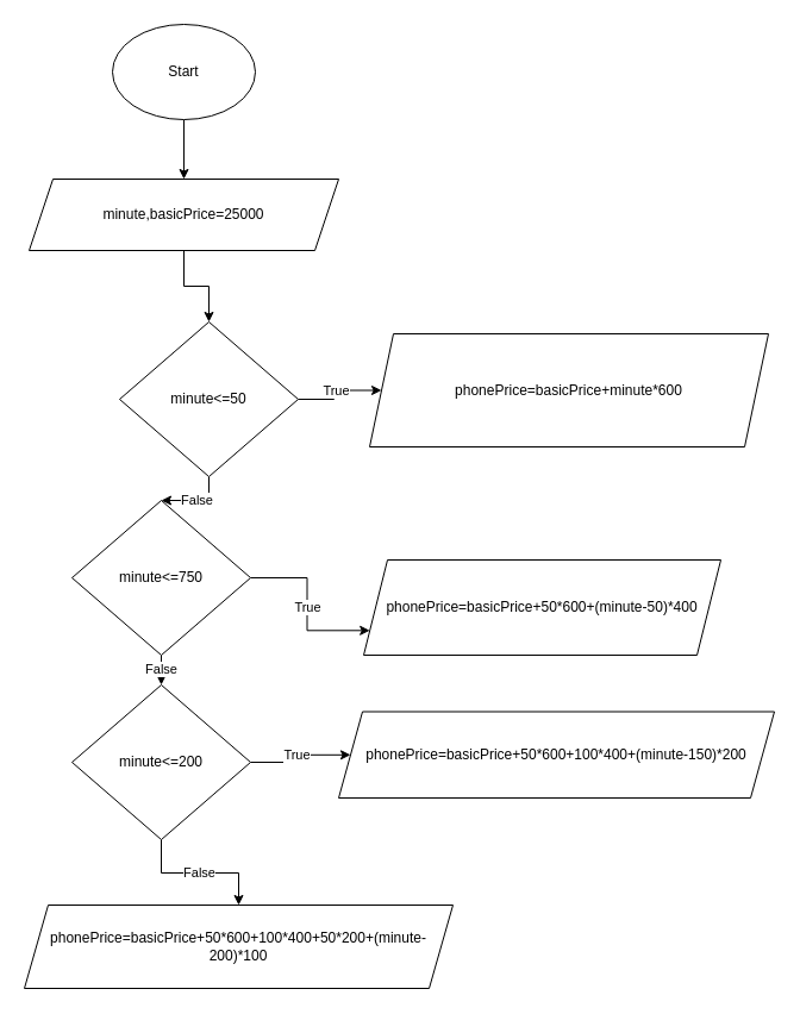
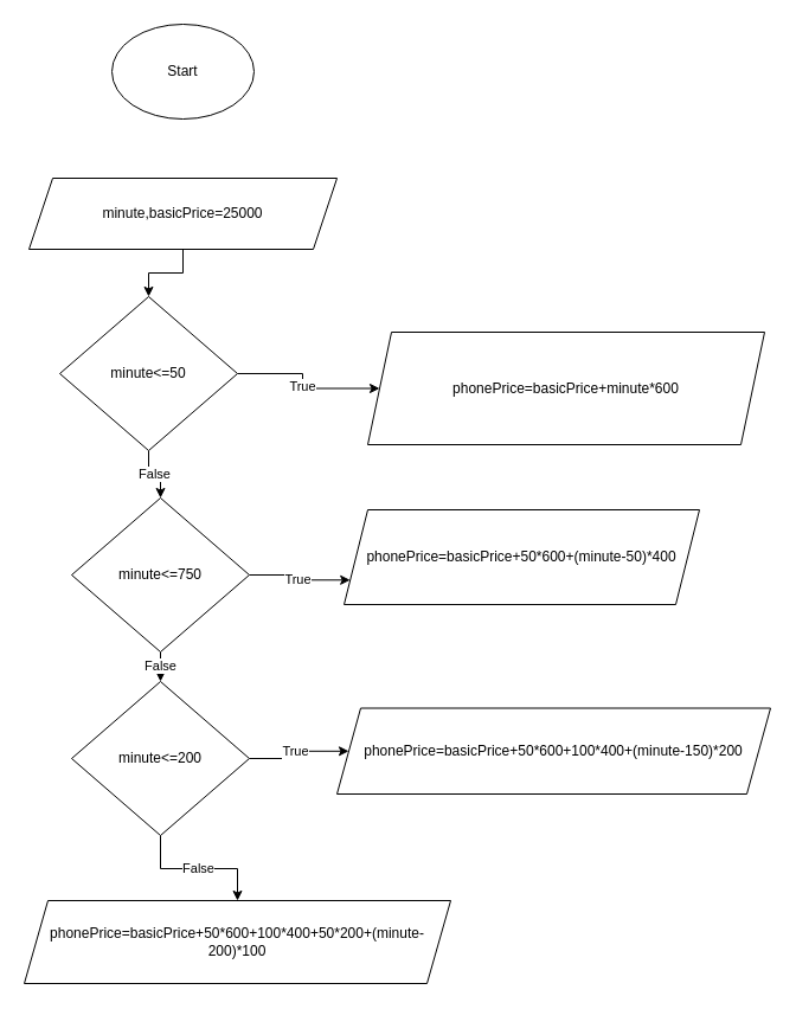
  <mxCell id="0" />
  <mxCell id="1" parent="0" />
- <mxCell id="2" style="edgeStyle=orthogonalEdgeStyle;rounded=0;orthogonalLoop=1;jettySize=auto;html=1;entryX=0.5;entryY=0;entryDx=0;entryDy=0;" parent="1" source="3" target="5" edge="1"><mxGeometry relative="1" as="geometry" /></mxCell>
  <mxCell id="3" value="Start" style="ellipse;whiteSpace=wrap;html=1;" parent="1" vertex="1"><mxGeometry x="94" y="20" width="120" height="80" as="geometry" /></mxCell>
  <mxCell id="4" style="edgeStyle=orthogonalEdgeStyle;rounded=0;orthogonalLoop=1;jettySize=auto;html=1;entryX=0.5;entryY=0;entryDx=0;entryDy=0;" parent="1" source="5" target="8" edge="1"><mxGeometry relative="1" as="geometry" /></mxCell>
  <mxCell id="5" value="minute,basicPrice=25000" style="shape=parallelogram;perimeter=parallelogramPerimeter;whiteSpace=wrap;html=1;fixedSize=1;" parent="1" vertex="1"><mxGeometry x="24" y="150" width="260" height="60" as="geometry" /></mxCell>
  <mxCell id="6" value="False" style="edgeStyle=orthogonalEdgeStyle;rounded=0;orthogonalLoop=1;jettySize=auto;html=1;entryX=0.5;entryY=0;entryDx=0;entryDy=0;" parent="1" source="8" target="14" edge="1"><mxGeometry relative="1" as="geometry" /></mxCell>
  <mxCell id="7" value="True" style="edgeStyle=orthogonalEdgeStyle;rounded=0;orthogonalLoop=1;jettySize=auto;html=1;entryX=0;entryY=0.5;entryDx=0;entryDy=0;" parent="1" source="8" target="15" edge="1"><mxGeometry relative="1" as="geometry" /></mxCell>
- <mxCell id="8" value="minute&amp;lt;=50" style="rhombus;whiteSpace=wrap;html=1;" parent="1" vertex="1"><mxGeometry x="100" y="270" width="150" height="130" as="geometry" /></mxCell>
+ <mxCell id="8" value="minute&amp;lt;=50" style="rhombus;whiteSpace=wrap;html=1;" parent="1" vertex="1"><mxGeometry x="50" y="250" width="150" height="130" as="geometry" /></mxCell>
  <mxCell id="9" value="False" style="edgeStyle=orthogonalEdgeStyle;rounded=0;orthogonalLoop=1;jettySize=auto;html=1;" parent="1" source="11" target="18" edge="1"><mxGeometry relative="1" as="geometry"><Array as="points"><mxPoint x="135" y="733" /><mxPoint x="200" y="733" /></Array></mxGeometry></mxCell>
  <mxCell id="10" value="True" style="edgeStyle=orthogonalEdgeStyle;rounded=0;orthogonalLoop=1;jettySize=auto;html=1;" parent="1" source="11" target="17" edge="1"><mxGeometry relative="1" as="geometry" /></mxCell>
  <mxCell id="11" value="minute&amp;lt;=200" style="rhombus;whiteSpace=wrap;html=1;" parent="1" vertex="1"><mxGeometry x="60" y="575" width="150" height="130" as="geometry" /></mxCell>
  <mxCell id="12" value="False" style="edgeStyle=orthogonalEdgeStyle;rounded=0;orthogonalLoop=1;jettySize=auto;html=1;" parent="1" source="14" target="11" edge="1"><mxGeometry relative="1" as="geometry" /></mxCell>
  <mxCell id="13" value="True" style="edgeStyle=orthogonalEdgeStyle;rounded=0;orthogonalLoop=1;jettySize=auto;html=1;entryX=0;entryY=0.75;entryDx=0;entryDy=0;" parent="1" source="14" target="16" edge="1"><mxGeometry relative="1" as="geometry" /></mxCell>
  <mxCell id="14" value="minute&amp;lt;=750" style="rhombus;whiteSpace=wrap;html=1;" parent="1" vertex="1"><mxGeometry x="60" y="420" width="150" height="130" as="geometry" /></mxCell>
  <mxCell id="15" value="phonePrice=basicPrice+minute*600" style="shape=parallelogram;perimeter=parallelogramPerimeter;whiteSpace=wrap;html=1;fixedSize=1;" parent="1" vertex="1"><mxGeometry x="310" y="280" width="335" height="95" as="geometry" /></mxCell>
- <mxCell id="16" value="phonePrice=basicPrice+50*600+(minute-50)*400" style="shape=parallelogram;perimeter=parallelogramPerimeter;whiteSpace=wrap;html=1;fixedSize=1;" parent="1" vertex="1"><mxGeometry x="305" y="470" width="300" height="80" as="geometry" /></mxCell>
+ <mxCell id="16" value="phonePrice=basicPrice+50*600+(minute-50)*400" style="shape=parallelogram;perimeter=parallelogramPerimeter;whiteSpace=wrap;html=1;fixedSize=1;" parent="1" vertex="1"><mxGeometry x="290" y="430" width="300" height="80" as="geometry" /></mxCell>
  <mxCell id="17" value="phonePrice=basicPrice+50*600+100*400+(minute-150)*200" style="shape=parallelogram;perimeter=parallelogramPerimeter;whiteSpace=wrap;html=1;fixedSize=1;" parent="1" vertex="1"><mxGeometry x="284" y="597.5" width="366" height="72.5" as="geometry" /></mxCell>
  <mxCell id="18" value="phonePrice=basicPrice+50*600+100*400+50*200+(minute-200)*100" style="shape=parallelogram;perimeter=parallelogramPerimeter;whiteSpace=wrap;html=1;fixedSize=1;" parent="1" vertex="1"><mxGeometry x="20" y="760" width="360" height="70" as="geometry" /></mxCell>
